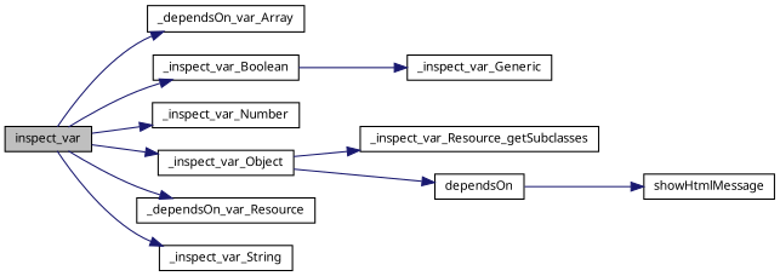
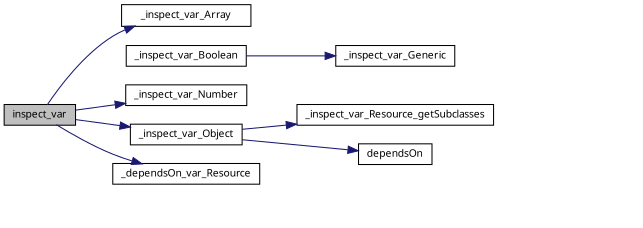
  digraph {
    rankdir=LR
    node [color=black fillcolor=white fontname="FreeSans.ttf" fontsize=10 shape=record style=filled]
    edge [color=midnightblue fontname="FreeSans.ttf" fontsize=10 labelfontname="FreeSans.ttf" labelfontsize=10 style=solid]
    n1 [fillcolor=grey75 fontcolor=black height=0.2 label=inspect_var width=0.4]
-   n2 [height=0.2 label=_dependsOn_var_Array width=0.4]
+   n2 [height=0.2 label=_inspect_var_Array width=0.4]
    n3 [height=0.2 label=_inspect_var_Boolean width=0.4]
    n4 [height=0.2 label=_inspect_var_Number width=0.4]
    n5 [height=0.2 label=_inspect_var_Object width=0.4]
    n6 [height=0.2 label=_dependsOn_var_Resource width=0.4]
-   n7 [height=0.2 label=_inspect_var_String width=0.4]
    n8 [height=0.2 label=_inspect_var_Generic width=0.4]
    n9 [height=0.2 label=_inspect_var_Resource_getSubclasses width=0.4]
    n10 [height=0.2 label=dependsOn width=0.4]
-   n11 [height=0.2 label=showHtmlMessage width=0.4]
    n1 -> n2
-   n1 -> n3
    n1 -> n4
    n1 -> n5
    n1 -> n6
-   n1 -> n7
    n3 -> n8
    n5 -> n9
    n5 -> n10
-   n10 -> n11
  }
